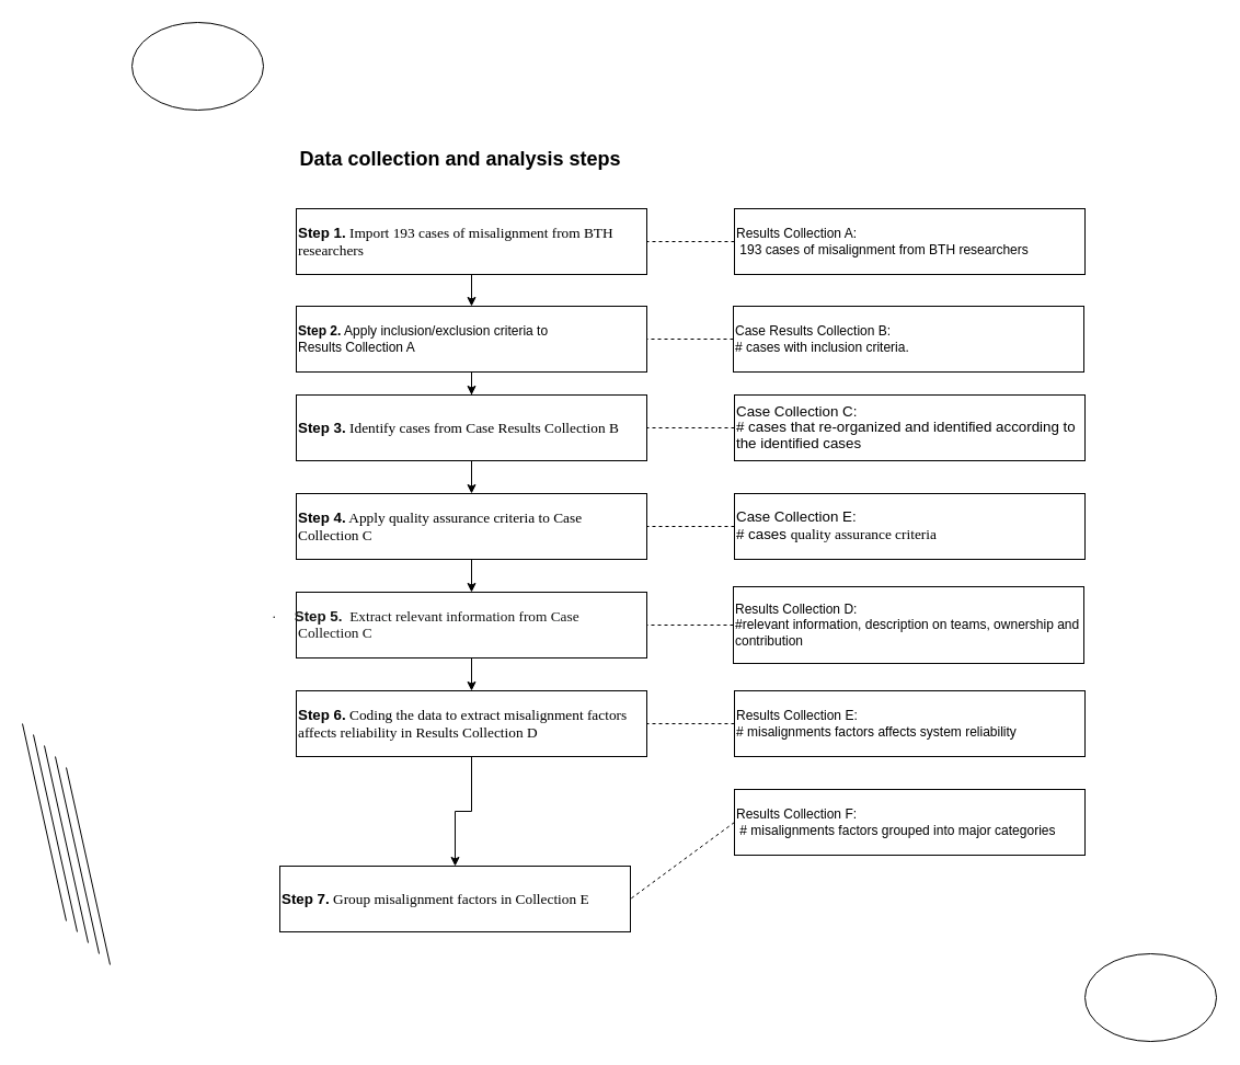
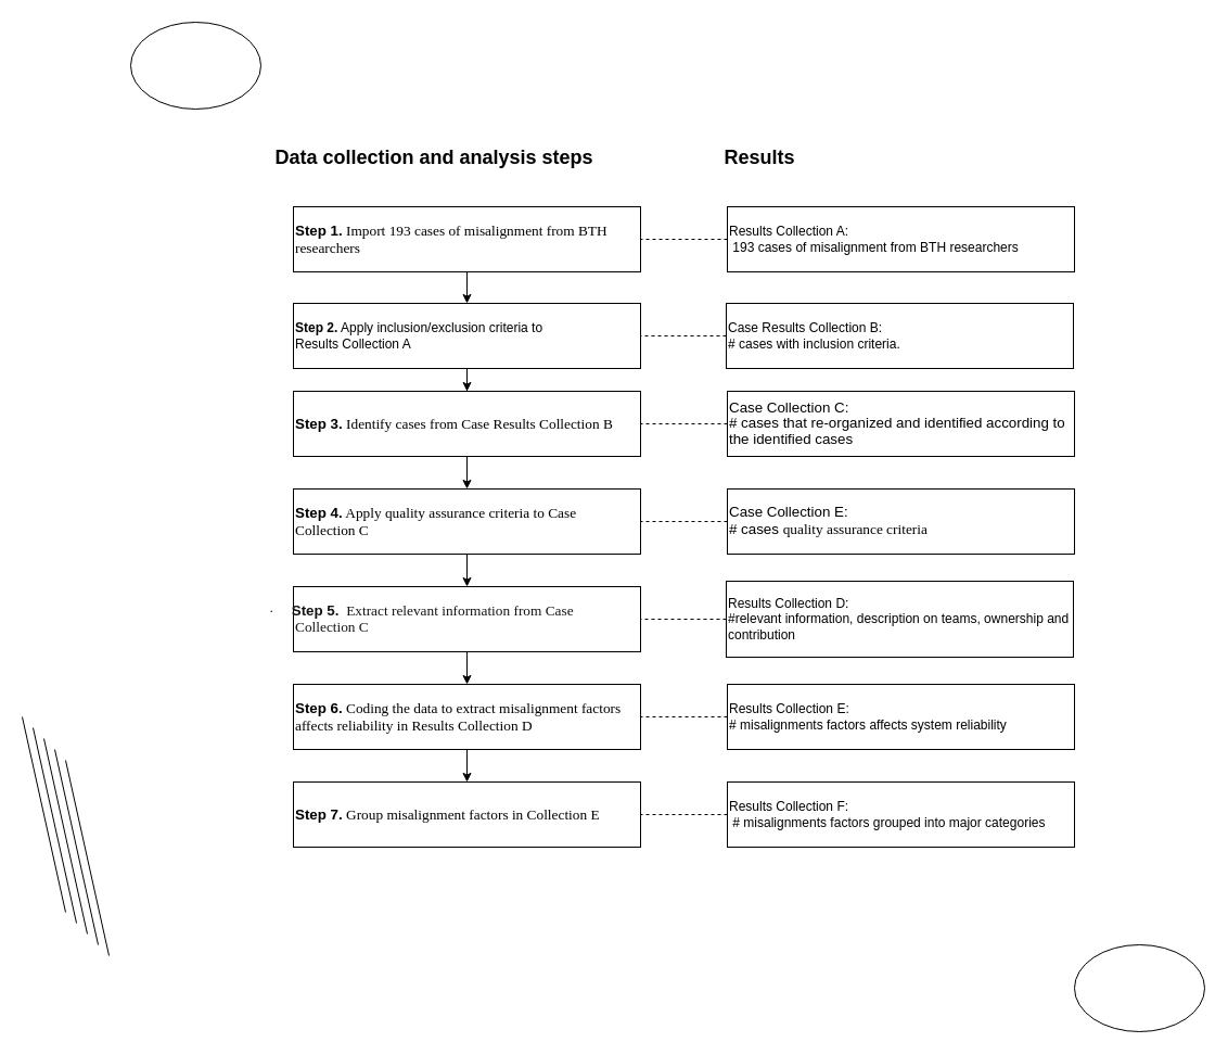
  <mxCell id="0" />
  <mxCell id="1" parent="0" />
  <mxCell id="2" value="&lt;b&gt;&lt;span style=&quot;font-size:10.0pt;line-height:107%;&lt;br/&gt;font-family:&amp;quot;Georgia&amp;quot;,serif;mso-fareast-font-family:&amp;quot;Times New Roman&amp;quot;;&lt;br/&gt;mso-fareast-theme-font:minor-fareast;mso-bidi-font-family:Arial;mso-bidi-theme-font:&lt;br/&gt;minor-bidi;mso-font-width:105%;mso-ansi-language:EN-US;mso-fareast-language:&lt;br/&gt;EN-US;mso-bidi-language:AR-SA&quot;&gt;Step 1.&lt;/span&gt;&lt;/b&gt;&lt;span style=&quot;font-size:10.0pt;&lt;br/&gt;line-height:107%;font-family:&amp;quot;Georgia&amp;quot;,serif;mso-fareast-font-family:&amp;quot;Times New Roman&amp;quot;;&lt;br/&gt;mso-fareast-theme-font:minor-fareast;mso-bidi-font-family:Arial;mso-bidi-theme-font:&lt;br/&gt;minor-bidi;mso-ansi-language:EN-US;mso-fareast-language:EN-US;mso-bidi-language:&lt;br/&gt;AR-SA&quot;&gt; Import 193 cases of misalignment from BTH researchers&lt;/span&gt;" style="rounded=0;whiteSpace=wrap;html=1;align=left;" parent="1" vertex="1"><mxGeometry x="270" y="190" width="320" height="60" as="geometry" /></mxCell>
  <mxCell id="3" value="&lt;span&gt;Results Collection A:&lt;br&gt;&amp;nbsp;&lt;/span&gt;&lt;span&gt;193 cases of misalignment from BTH researchers&lt;/span&gt;" style="rounded=0;whiteSpace=wrap;html=1;fontColor=#000000;align=left;" parent="1" vertex="1"><mxGeometry x="670" y="190" width="320" height="60" as="geometry" /></mxCell>
  <mxCell id="4" style="edgeStyle=orthogonalEdgeStyle;rounded=0;orthogonalLoop=1;jettySize=auto;html=1;" edge="1" parent="1" source="5" target="8"><mxGeometry relative="1" as="geometry" /></mxCell>
  <mxCell id="5" value="&lt;b&gt;&lt;span&gt;Step 2.&lt;/span&gt;&lt;/b&gt;&lt;span&gt; Apply inclusion/exclusion criteria&lt;/span&gt;&lt;span&gt; to&amp;nbsp;&lt;br&gt;&lt;/span&gt;&lt;span&gt;Results Collection A&lt;/span&gt;" style="rounded=0;whiteSpace=wrap;html=1;fontColor=#000000;align=left;" parent="1" vertex="1"><mxGeometry x="270" y="279" width="320" height="60" as="geometry" /></mxCell>
  <mxCell id="6" value="&lt;span&gt;Case Results Collection B:&lt;br&gt;&lt;/span&gt;&lt;span style=&quot;font-size:9.0pt;line-height:107%;&lt;br/&gt;font-family:&amp;quot;Georgia&amp;quot;,serif;mso-fareast-font-family:&amp;quot;Times New Roman&amp;quot;;&lt;br/&gt;mso-fareast-theme-font:minor-fareast;mso-bidi-font-family:NxkbmsAdvTT3713a231;&lt;br/&gt;color:#131413;mso-ansi-language:EN-US;mso-fareast-language:EN-US;mso-bidi-language:&lt;br/&gt;AR-SA&quot;&gt;# cases with inclusion criteria.&lt;/span&gt;&lt;span&gt;&lt;br&gt;&lt;/span&gt;" style="rounded=0;whiteSpace=wrap;html=1;fontColor=#000000;align=left;" parent="1" vertex="1"><mxGeometry x="669" y="279" width="320" height="60" as="geometry" /></mxCell>
  <mxCell id="7" style="edgeStyle=orthogonalEdgeStyle;rounded=0;orthogonalLoop=1;jettySize=auto;html=1;exitX=0.5;exitY=1;exitDx=0;exitDy=0;" edge="1" parent="1" source="8" target="11"><mxGeometry relative="1" as="geometry" /></mxCell>
  <mxCell id="8" value="&lt;b&gt;&lt;span style=&quot;font-size:10.0pt;line-height:107%;&lt;br/&gt;font-family:&amp;quot;Georgia&amp;quot;,serif;mso-fareast-font-family:&amp;quot;Times New Roman&amp;quot;;&lt;br/&gt;mso-fareast-theme-font:minor-fareast;mso-bidi-font-family:Arial;mso-bidi-theme-font:&lt;br/&gt;minor-bidi;mso-font-width:105%;mso-ansi-language:EN-US;mso-fareast-language:&lt;br/&gt;EN-US;mso-bidi-language:AR-SA&quot;&gt;Step 3.&lt;/span&gt;&lt;/b&gt;&lt;span style=&quot;font-size:10.0pt;&lt;br/&gt;line-height:107%;font-family:&amp;quot;Georgia&amp;quot;,serif;mso-fareast-font-family:&amp;quot;Times New Roman&amp;quot;;&lt;br/&gt;mso-fareast-theme-font:minor-fareast;mso-bidi-font-family:Arial;mso-bidi-theme-font:&lt;br/&gt;minor-bidi;mso-font-width:105%;mso-ansi-language:EN-US;mso-fareast-language:&lt;br/&gt;EN-US;mso-bidi-language:AR-SA&quot;&gt; Identify cases from Case Results Collection B&amp;nbsp;&amp;nbsp;&lt;/span&gt;" style="rounded=0;whiteSpace=wrap;html=1;fontColor=#000000;align=left;" parent="1" vertex="1"><mxGeometry x="270" y="360" width="320" height="60" as="geometry" /></mxCell>
  <mxCell id="9" value="&lt;span style=&quot;font-size:10.0pt;line-height:107%;&lt;br/&gt;font-family:&amp;quot;Georgia&amp;quot;,serif;mso-fareast-font-family:&amp;quot;Times New Roman&amp;quot;;&lt;br/&gt;mso-fareast-theme-font:minor-fareast;mso-bidi-font-family:NxkbmsAdvTT3713a231;&lt;br/&gt;color:#131413;mso-ansi-language:EN-US;mso-fareast-language:EN-US;mso-bidi-language:&lt;br/&gt;AR-SA&quot;&gt;Case Collection C:&lt;br&gt;# cases that re-organized and identified according to&lt;br/&gt;the identified cases&lt;/span&gt;" style="rounded=0;whiteSpace=wrap;html=1;fontColor=#000000;align=left;" parent="1" vertex="1"><mxGeometry x="670" y="360" width="320" height="60" as="geometry" /></mxCell>
  <mxCell id="10" style="edgeStyle=orthogonalEdgeStyle;rounded=0;orthogonalLoop=1;jettySize=auto;html=1;exitX=0.5;exitY=1;exitDx=0;exitDy=0;" edge="1" parent="1" source="11" target="16"><mxGeometry relative="1" as="geometry" /></mxCell>
  <mxCell id="11" value="&lt;b&gt;&lt;span style=&quot;font-size:10.0pt;line-height:107%;&lt;br/&gt;font-family:&amp;quot;Georgia&amp;quot;,serif;mso-fareast-font-family:&amp;quot;Times New Roman&amp;quot;;&lt;br/&gt;mso-fareast-theme-font:minor-fareast;mso-bidi-font-family:Arial;mso-bidi-theme-font:&lt;br/&gt;minor-bidi;mso-font-width:105%;mso-ansi-language:EN-US;mso-fareast-language:&lt;br/&gt;EN-US;mso-bidi-language:AR-SA&quot;&gt;Step 4.&lt;/span&gt;&lt;/b&gt;&lt;span style=&quot;font-size:10.0pt;&lt;br/&gt;line-height:107%;font-family:&amp;quot;Georgia&amp;quot;,serif;mso-fareast-font-family:&amp;quot;Times New Roman&amp;quot;;&lt;br/&gt;mso-fareast-theme-font:minor-fareast;mso-bidi-font-family:Arial;mso-bidi-theme-font:&lt;br/&gt;minor-bidi;mso-font-width:105%;mso-ansi-language:EN-US;mso-fareast-language:&lt;br/&gt;EN-US;mso-bidi-language:AR-SA&quot;&gt; Apply quality assurance criteria to Case&lt;br/&gt;Collection C&lt;/span&gt;" style="rounded=0;whiteSpace=wrap;html=1;fontColor=#000000;align=left;" parent="1" vertex="1"><mxGeometry x="270" y="450" width="320" height="60" as="geometry" /></mxCell>
  <mxCell id="12" value="&lt;span style=&quot;font-size:10.0pt;line-height:107%;&lt;br/&gt;font-family:&amp;quot;Georgia&amp;quot;,serif;mso-fareast-font-family:&amp;quot;Times New Roman&amp;quot;;&lt;br/&gt;mso-fareast-theme-font:minor-fareast;mso-bidi-font-family:NxkbmsAdvTT3713a231;&lt;br/&gt;color:#131413;mso-ansi-language:EN-US;mso-fareast-language:EN-US;mso-bidi-language:&lt;br/&gt;AR-SA&quot;&gt;Case Collection E:&lt;br&gt;# cases &lt;/span&gt;&lt;span style=&quot;font-size:10.0pt;&lt;br/&gt;line-height:107%;font-family:&amp;quot;Georgia&amp;quot;,serif;mso-fareast-font-family:&amp;quot;Times New Roman&amp;quot;;&lt;br/&gt;mso-fareast-theme-font:minor-fareast;mso-bidi-font-family:Arial;mso-bidi-theme-font:&lt;br/&gt;minor-bidi;mso-font-width:105%;mso-ansi-language:EN-US;mso-fareast-language:&lt;br/&gt;EN-US;mso-bidi-language:AR-SA&quot;&gt;quality assurance criteria&lt;/span&gt;" style="rounded=0;whiteSpace=wrap;html=1;fontColor=#000000;align=left;" parent="1" vertex="1"><mxGeometry x="670" y="450" width="320" height="60" as="geometry" /></mxCell>
  <mxCell id="13" value="" style="ellipse;whiteSpace=wrap;html=1;" parent="1" vertex="1"><mxGeometry x="990" y="870" width="120" height="80" as="geometry" /></mxCell>
  <mxCell id="14" value="" style="ellipse;whiteSpace=wrap;html=1;" parent="1" vertex="1"><mxGeometry x="120" y="20" width="120" height="80" as="geometry" /></mxCell>
  <mxCell id="15" style="edgeStyle=orthogonalEdgeStyle;rounded=0;orthogonalLoop=1;jettySize=auto;html=1;exitX=0.5;exitY=1;exitDx=0;exitDy=0;" edge="1" parent="1" source="16" target="19"><mxGeometry relative="1" as="geometry" /></mxCell>
  <mxCell id="16" value="&lt;p style=&quot;text-indent:-.25in;mso-list:l0 level1 lfo1&quot; class=&quot;MsoListParagraph&quot;&gt;&lt;span style=&quot;font-size:10.0pt;line-height:107%;font-family:Symbol;mso-fareast-font-family:&lt;br/&gt;Symbol;mso-bidi-font-family:Symbol;color:#131413&quot;&gt;·&lt;span style=&quot;font-variant-numeric: normal; font-variant-east-asian: normal; font-stretch: normal; font-size: 7pt; line-height: normal; font-family: &amp;quot;Times New Roman&amp;quot;;&quot;&gt;&amp;nbsp;&amp;nbsp;&amp;nbsp;&amp;nbsp;&amp;nbsp;&amp;nbsp; &lt;/span&gt;&lt;/span&gt;&lt;span dir=&quot;LTR&quot;&gt;&lt;/span&gt;&lt;b&gt;&lt;span style=&quot;font-size:10.0pt;line-height:107%;font-family:&lt;br/&gt;&amp;quot;Georgia&amp;quot;,serif;mso-bidi-font-family:NxkbmsAdvTT3713a231;color:#131413&quot;&gt;Step 5.&lt;/span&gt;&lt;/b&gt;&lt;span style=&quot;font-size:10.0pt;line-height:107%;font-family:&amp;quot;Georgia&amp;quot;,serif;&lt;br/&gt;mso-bidi-font-family:NxkbmsAdvTT3713a231;color:#131413&quot;&gt;&amp;nbsp; Extract relevant information from Case&lt;br/&gt;Collection C&lt;/span&gt;&lt;/p&gt;" style="rounded=0;whiteSpace=wrap;html=1;fontColor=#000000;align=left;" parent="1" vertex="1"><mxGeometry x="270" y="540" width="320" height="60" as="geometry" /></mxCell>
  <mxCell id="17" value="&lt;span&gt;Results Collection D:&lt;br&gt;#relevant information, description on teams, ownership and contribution&lt;/span&gt;" style="rounded=0;whiteSpace=wrap;html=1;fontColor=#000000;align=left;" parent="1" vertex="1"><mxGeometry x="669" y="535" width="320" height="70" as="geometry" /></mxCell>
  <mxCell id="18" style="edgeStyle=orthogonalEdgeStyle;rounded=0;orthogonalLoop=1;jettySize=auto;html=1;exitX=0.5;exitY=1;exitDx=0;exitDy=0;" edge="1" parent="1" source="19" target="21"><mxGeometry relative="1" as="geometry" /></mxCell>
  <mxCell id="19" value="&lt;b&gt;&lt;span style=&quot;font-size:10.0pt;line-height:107%;&lt;br/&gt;font-family:&amp;quot;Georgia&amp;quot;,serif;mso-fareast-font-family:&amp;quot;Times New Roman&amp;quot;;&lt;br/&gt;mso-fareast-theme-font:minor-fareast;mso-bidi-font-family:Arial;mso-bidi-theme-font:&lt;br/&gt;minor-bidi;mso-font-width:105%;mso-ansi-language:EN-US;mso-fareast-language:&lt;br/&gt;EN-US;mso-bidi-language:AR-SA&quot;&gt;Step 6.&lt;/span&gt;&lt;/b&gt;&lt;span style=&quot;font-size:10.0pt;&lt;br/&gt;line-height:107%;font-family:&amp;quot;Georgia&amp;quot;,serif;mso-fareast-font-family:&amp;quot;Times New Roman&amp;quot;;&lt;br/&gt;mso-fareast-theme-font:minor-fareast;mso-bidi-font-family:Arial;mso-bidi-theme-font:&lt;br/&gt;minor-bidi;mso-font-width:105%;mso-ansi-language:EN-US;mso-fareast-language:&lt;br/&gt;EN-US;mso-bidi-language:AR-SA&quot;&gt; Coding the data to extract misalignment factors&lt;br/&gt;affects reliability in Results Collection D&lt;/span&gt;" style="rounded=0;whiteSpace=wrap;html=1;fontColor=#000000;align=left;" parent="1" vertex="1"><mxGeometry x="270" y="630" width="320" height="60" as="geometry" /></mxCell>
  <mxCell id="20" value="&lt;span&gt;Results Collection E:&lt;br&gt;# misalignments factors affects system reliability&lt;/span&gt;" style="rounded=0;whiteSpace=wrap;html=1;fontColor=#000000;align=left;" parent="1" vertex="1"><mxGeometry x="670" y="630" width="320" height="60" as="geometry" /></mxCell>
- <mxCell id="21" value="&lt;b&gt;&lt;span style=&quot;font-size:10.0pt;line-height:107%;&lt;br/&gt;font-family:&amp;quot;Georgia&amp;quot;,serif;mso-fareast-font-family:&amp;quot;Times New Roman&amp;quot;;&lt;br/&gt;mso-fareast-theme-font:minor-fareast;mso-bidi-font-family:Arial;mso-bidi-theme-font:&lt;br/&gt;minor-bidi;mso-font-width:105%;mso-ansi-language:EN-US;mso-fareast-language:&lt;br/&gt;EN-US;mso-bidi-language:AR-SA&quot;&gt;Step 7.&lt;/span&gt;&lt;/b&gt;&lt;span style=&quot;font-size:10.0pt;&lt;br/&gt;line-height:107%;font-family:&amp;quot;Georgia&amp;quot;,serif;mso-fareast-font-family:&amp;quot;Times New Roman&amp;quot;;&lt;br/&gt;mso-fareast-theme-font:minor-fareast;mso-bidi-font-family:Arial;mso-bidi-theme-font:&lt;br/&gt;minor-bidi;mso-font-width:105%;mso-ansi-language:EN-US;mso-fareast-language:&lt;br/&gt;EN-US;mso-bidi-language:AR-SA&quot;&gt; Group misalignment factors in Collection E&lt;/span&gt;" style="rounded=0;whiteSpace=wrap;html=1;fontColor=#000000;align=left;" parent="1" vertex="1"><mxGeometry x="255" y="790" width="320" height="60" as="geometry" /></mxCell>
+ <mxCell id="21" value="&lt;b&gt;&lt;span style=&quot;font-size:10.0pt;line-height:107%;&lt;br/&gt;font-family:&amp;quot;Georgia&amp;quot;,serif;mso-fareast-font-family:&amp;quot;Times New Roman&amp;quot;;&lt;br/&gt;mso-fareast-theme-font:minor-fareast;mso-bidi-font-family:Arial;mso-bidi-theme-font:&lt;br/&gt;minor-bidi;mso-font-width:105%;mso-ansi-language:EN-US;mso-fareast-language:&lt;br/&gt;EN-US;mso-bidi-language:AR-SA&quot;&gt;Step 7.&lt;/span&gt;&lt;/b&gt;&lt;span style=&quot;font-size:10.0pt;&lt;br/&gt;line-height:107%;font-family:&amp;quot;Georgia&amp;quot;,serif;mso-fareast-font-family:&amp;quot;Times New Roman&amp;quot;;&lt;br/&gt;mso-fareast-theme-font:minor-fareast;mso-bidi-font-family:Arial;mso-bidi-theme-font:&lt;br/&gt;minor-bidi;mso-font-width:105%;mso-ansi-language:EN-US;mso-fareast-language:&lt;br/&gt;EN-US;mso-bidi-language:AR-SA&quot;&gt; Group misalignment factors in Collection E&lt;/span&gt;" style="rounded=0;whiteSpace=wrap;html=1;fontColor=#000000;align=left;" parent="1" vertex="1"><mxGeometry x="270" y="720" width="320" height="60" as="geometry" /></mxCell>
  <mxCell id="22" value="&lt;span&gt;Results Collection F:&lt;br&gt;&amp;nbsp;# misalignments factors grouped into major categories&lt;/span&gt;" style="rounded=0;whiteSpace=wrap;html=1;fontColor=#000000;align=left;" parent="1" vertex="1"><mxGeometry x="670" y="720" width="320" height="60" as="geometry" /></mxCell>
  <mxCell id="23" value="" style="endArrow=none;html=1;rounded=0;" parent="1" edge="1"><mxGeometry width="50" height="50" relative="1" as="geometry"><mxPoint x="60" y="840" as="sourcePoint" /><mxPoint x="20" y="660" as="targetPoint" /></mxGeometry></mxCell>
  <mxCell id="24" value="" style="endArrow=none;html=1;rounded=0;" parent="1" edge="1"><mxGeometry width="50" height="50" relative="1" as="geometry"><mxPoint x="70" y="850" as="sourcePoint" /><mxPoint x="30" y="670" as="targetPoint" /></mxGeometry></mxCell>
  <mxCell id="25" value="" style="endArrow=none;html=1;rounded=0;" parent="1" edge="1"><mxGeometry width="50" height="50" relative="1" as="geometry"><mxPoint x="80" y="860" as="sourcePoint" /><mxPoint x="40" y="680" as="targetPoint" /></mxGeometry></mxCell>
  <mxCell id="26" value="" style="endArrow=none;html=1;rounded=0;" parent="1" edge="1"><mxGeometry width="50" height="50" relative="1" as="geometry"><mxPoint x="90" y="870" as="sourcePoint" /><mxPoint x="50" y="690" as="targetPoint" /></mxGeometry></mxCell>
  <mxCell id="27" value="" style="endArrow=none;html=1;rounded=0;" parent="1" edge="1"><mxGeometry width="50" height="50" relative="1" as="geometry"><mxPoint x="100" y="880" as="sourcePoint" /><mxPoint x="60" y="700" as="targetPoint" /></mxGeometry></mxCell>
- <mxCell id="28" value="&lt;b&gt;&lt;font style=&quot;font-size: 18px;&quot;&gt;Data collection and analysis steps&lt;/font&gt;&lt;/b&gt;" style="text;html=1;strokeColor=none;fillColor=none;align=center;verticalAlign=middle;whiteSpace=wrap;rounded=0;" parent="1" vertex="1"><mxGeometry x="260" y="130" width="320" height="30" as="geometry" /></mxCell>
+ <mxCell id="28" value="&lt;b&gt;&lt;font style=&quot;font-size: 18px;&quot;&gt;Data collection and analysis steps&lt;/font&gt;&lt;/b&gt;" style="text;html=1;strokeColor=none;fillColor=none;align=center;verticalAlign=middle;whiteSpace=wrap;rounded=0;" parent="1" vertex="1"><mxGeometry x="240" y="130" width="320" height="30" as="geometry" /></mxCell>
+ <mxCell id="29" value="&lt;b&gt;Results&lt;/b&gt;" style="text;html=1;strokeColor=none;fillColor=none;align=center;verticalAlign=middle;whiteSpace=wrap;rounded=0;fontSize=18;" parent="1" vertex="1"><mxGeometry x="670" y="130" width="60" height="30" as="geometry" /></mxCell>
  <mxCell id="30" value="" style="endArrow=none;dashed=1;html=1;rounded=0;fontSize=18;entryX=1;entryY=0.5;entryDx=0;entryDy=0;exitX=0;exitY=0.5;exitDx=0;exitDy=0;" parent="1" source="3" target="2" edge="1"><mxGeometry width="50" height="50" relative="1" as="geometry"><mxPoint x="650" y="250" as="sourcePoint" /><mxPoint x="730" y="180" as="targetPoint" /></mxGeometry></mxCell>
  <mxCell id="31" value="" style="endArrow=none;dashed=1;html=1;rounded=0;fontSize=18;exitX=0;exitY=0.5;exitDx=0;exitDy=0;entryX=1;entryY=0.5;entryDx=0;entryDy=0;" edge="1" parent="1" source="6" target="5"><mxGeometry width="50" height="50" relative="1" as="geometry"><mxPoint x="651" y="309.5" as="sourcePoint" /><mxPoint x="590" y="310" as="targetPoint" /></mxGeometry></mxCell>
  <mxCell id="32" value="" style="endArrow=none;dashed=1;html=1;rounded=0;fontSize=18;exitX=0;exitY=0.5;exitDx=0;exitDy=0;entryX=1;entryY=0.5;entryDx=0;entryDy=0;" edge="1" parent="1" source="9" target="8"><mxGeometry width="50" height="50" relative="1" as="geometry"><mxPoint x="679" y="319" as="sourcePoint" /><mxPoint x="600" y="319" as="targetPoint" /></mxGeometry></mxCell>
  <mxCell id="33" value="" style="endArrow=none;dashed=1;html=1;rounded=0;fontSize=18;exitX=0;exitY=0.5;exitDx=0;exitDy=0;entryX=1;entryY=0.5;entryDx=0;entryDy=0;" edge="1" parent="1" source="12" target="11"><mxGeometry width="50" height="50" relative="1" as="geometry"><mxPoint x="680" y="400" as="sourcePoint" /><mxPoint x="600" y="400" as="targetPoint" /></mxGeometry></mxCell>
  <mxCell id="34" value="" style="endArrow=none;dashed=1;html=1;rounded=0;fontSize=18;exitX=0;exitY=0.5;exitDx=0;exitDy=0;entryX=1;entryY=0.5;entryDx=0;entryDy=0;" edge="1" parent="1" source="17" target="16"><mxGeometry width="50" height="50" relative="1" as="geometry"><mxPoint x="680" y="480" as="sourcePoint" /><mxPoint x="600" y="480" as="targetPoint" /></mxGeometry></mxCell>
  <mxCell id="35" value="" style="endArrow=none;dashed=1;html=1;rounded=0;fontSize=18;exitX=0;exitY=0.5;exitDx=0;exitDy=0;entryX=1;entryY=0.5;entryDx=0;entryDy=0;" edge="1" parent="1" source="20" target="19"><mxGeometry width="50" height="50" relative="1" as="geometry"><mxPoint x="680" y="560" as="sourcePoint" /><mxPoint x="600" y="560" as="targetPoint" /></mxGeometry></mxCell>
  <mxCell id="36" value="" style="endArrow=none;dashed=1;html=1;rounded=0;fontSize=18;exitX=0;exitY=0.5;exitDx=0;exitDy=0;entryX=1;entryY=0.5;entryDx=0;entryDy=0;" edge="1" parent="1" source="22" target="21"><mxGeometry width="50" height="50" relative="1" as="geometry"><mxPoint x="680" y="640" as="sourcePoint" /><mxPoint x="600" y="640" as="targetPoint" /></mxGeometry></mxCell>
  <mxCell id="37" value="" style="endArrow=classic;html=1;rounded=0;exitX=0.5;exitY=1;exitDx=0;exitDy=0;entryX=0.5;entryY=0;entryDx=0;entryDy=0;" edge="1" parent="1" source="2" target="5"><mxGeometry width="50" height="50" relative="1" as="geometry"><mxPoint x="450" y="390" as="sourcePoint" /><mxPoint x="500" y="340" as="targetPoint" /></mxGeometry></mxCell>
